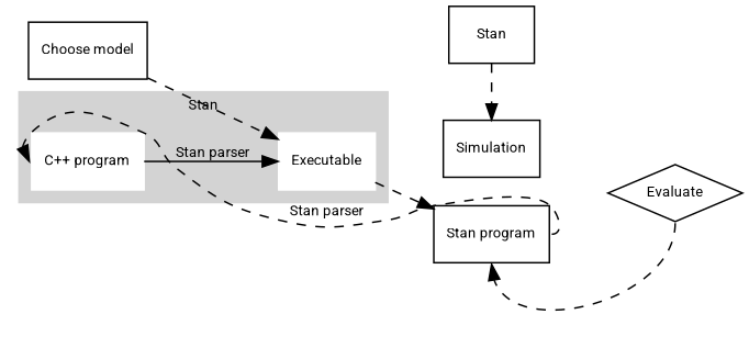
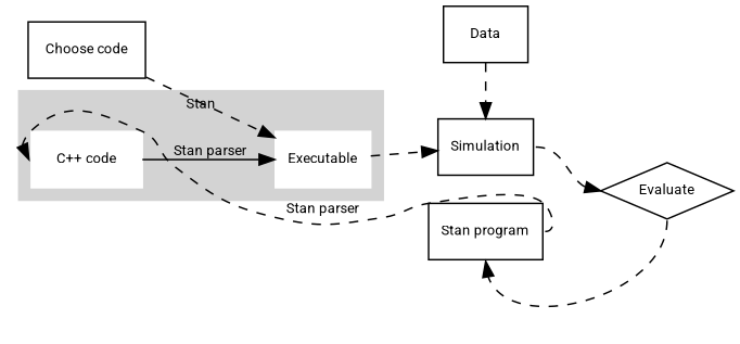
  digraph {
    fontname=Roboto
    fontsize=9
    rankdir=LR
    node [fontname=Roboto fontsize=9 shape=box]
    edge [fontname=Roboto fontsize=9 style=dashed]
-   n1 [label="Choose model"]
+   n1 [label="Choose code"]
    n2 [label=Simulation]
-   n3 [label=Stan]
+   n3 [label=Data]
    n4 [label=Evaluate shape=diamond]
-   n5 [color=white label="C++ program" style=filled]
+   n5 [color=white label="C++ code" style=filled]
    n6 [color=white label=Executable style=filled]
    n7 [label="Stan program"]
    subgraph sub_1 {
      rank=same
      n1
    }
    subgraph sub_2 {
      rank=same
      n2
      n3
    }
    subgraph sub_3 {
      rank=sink
      n4
    }
    subgraph cluster_4 {
      color=lightgrey
      label=Stan
      style=filled
      n5
      n6
    }
    n1 -> n6
+   n2 -> n4 [headport=w tailport=e]
    n3 -> n2
    n4 -> n7 [headport=s tailport=s]
    n5 -> n6 [label="Stan parser" style=solid]
-   n6 -> n7
+   n6 -> n2
    n7 -> n5 [headport=w label="Stan parser" tailport=e]
  }
